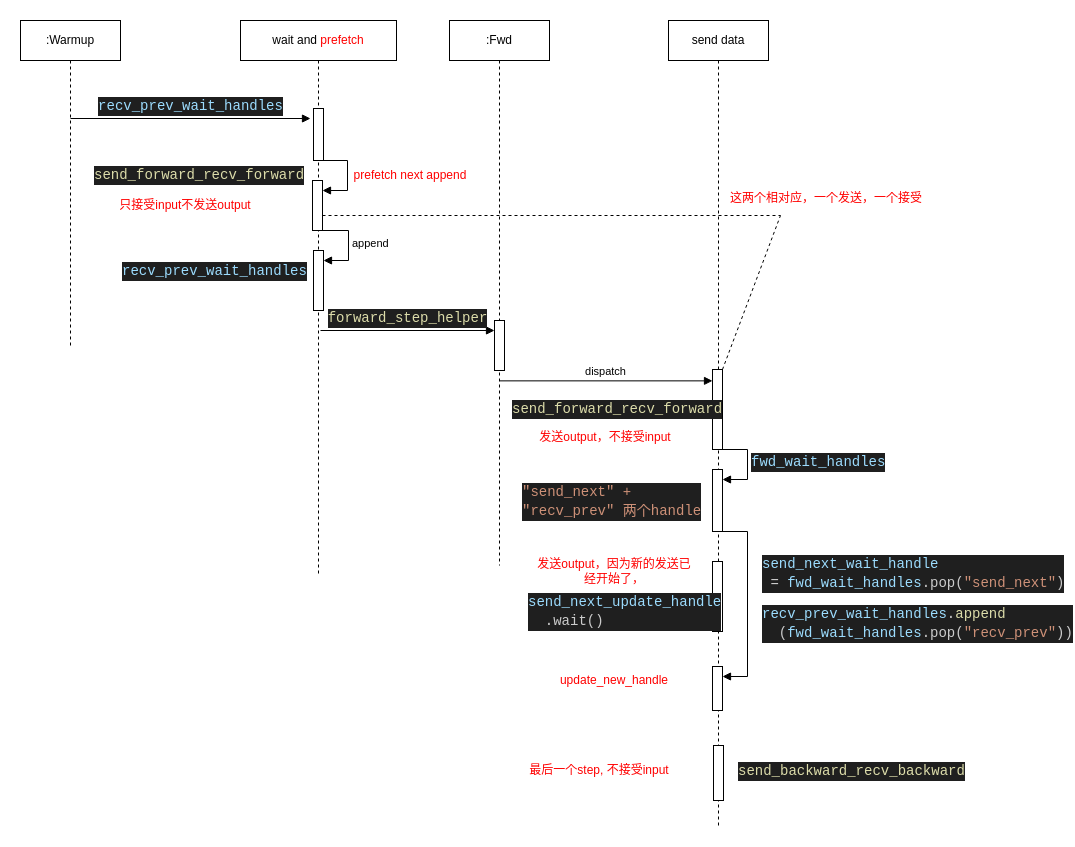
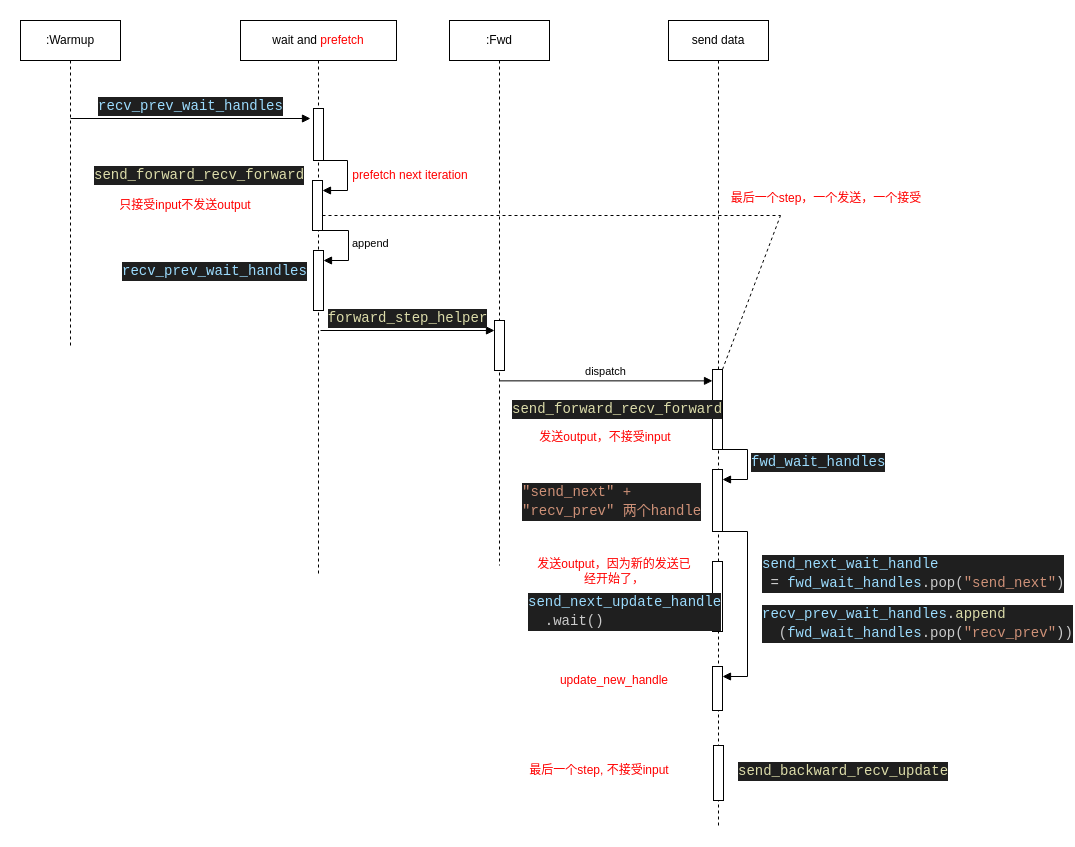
  <mxCell id="0" />
  <mxCell id="1" parent="0" />
  <mxCell id="2" value=":Warmup" style="shape=umlLifeline;perimeter=lifelinePerimeter;whiteSpace=wrap;html=1;container=1;dropTarget=0;collapsible=0;recursiveResize=0;outlineConnect=0;portConstraint=eastwest;newEdgeStyle={&quot;curved&quot;:0,&quot;rounded&quot;:0};" vertex="1" parent="1"><mxGeometry x="20" y="20" width="100" height="325" as="geometry" /></mxCell>
  <mxCell id="3" value=":Fwd" style="shape=umlLifeline;perimeter=lifelinePerimeter;whiteSpace=wrap;html=1;container=1;dropTarget=0;collapsible=0;recursiveResize=0;outlineConnect=0;portConstraint=eastwest;newEdgeStyle={&quot;curved&quot;:0,&quot;rounded&quot;:0};" vertex="1" parent="1"><mxGeometry x="449" y="20" width="100" height="545" as="geometry" /></mxCell>
  <mxCell id="4" value="" style="html=1;points=[[0,0,0,0,5],[0,1,0,0,-5],[1,0,0,0,5],[1,1,0,0,-5]];perimeter=orthogonalPerimeter;outlineConnect=0;targetShapes=umlLifeline;portConstraint=eastwest;newEdgeStyle={&quot;curved&quot;:0,&quot;rounded&quot;:0};" vertex="1" parent="3"><mxGeometry x="45" y="300" width="10" height="50" as="geometry" /></mxCell>
  <mxCell id="5" value="wait and&amp;nbsp;&lt;span style=&quot;color: rgb(255, 0, 0); background-color: initial;&quot;&gt;prefetch&lt;/span&gt;" style="shape=umlLifeline;perimeter=lifelinePerimeter;whiteSpace=wrap;html=1;container=1;dropTarget=0;collapsible=0;recursiveResize=0;outlineConnect=0;portConstraint=eastwest;newEdgeStyle={&quot;curved&quot;:0,&quot;rounded&quot;:0};" vertex="1" parent="1"><mxGeometry x="240" y="20" width="156" height="555" as="geometry" /></mxCell>
  <mxCell id="6" value="" style="html=1;points=[[0,0,0,0,5],[0,1,0,0,-5],[1,0,0,0,5],[1,1,0,0,-5]];perimeter=orthogonalPerimeter;outlineConnect=0;targetShapes=umlLifeline;portConstraint=eastwest;newEdgeStyle={&quot;curved&quot;:0,&quot;rounded&quot;:0};" vertex="1" parent="5"><mxGeometry x="73" y="88" width="10" height="52" as="geometry" /></mxCell>
  <mxCell id="7" value="" style="html=1;points=[[0,0,0,0,5],[0,1,0,0,-5],[1,0,0,0,5],[1,1,0,0,-5]];perimeter=orthogonalPerimeter;outlineConnect=0;targetShapes=umlLifeline;portConstraint=eastwest;newEdgeStyle={&quot;curved&quot;:0,&quot;rounded&quot;:0};" vertex="1" parent="5"><mxGeometry x="72" y="160" width="10" height="50" as="geometry" /></mxCell>
  <mxCell id="8" value="&lt;div style=&quot;color: rgb(204, 204, 204); background-color: rgb(31, 31, 31); font-family: Consolas, &amp;quot;Courier New&amp;quot;, monospace; font-size: 14px; line-height: 19px; white-space-collapse: preserve;&quot;&gt;&lt;span style=&quot;color: #dcdcaa;&quot;&gt;send_forward_recv_forward&lt;/span&gt;&lt;/div&gt;" style="html=1;align=left;spacingLeft=2;endArrow=block;rounded=0;edgeStyle=orthogonalEdgeStyle;curved=0;rounded=0;" edge="1" target="7" parent="5"><mxGeometry x="-1" y="-227" relative="1" as="geometry"><mxPoint x="77" y="140" as="sourcePoint" /><Array as="points"><mxPoint x="107" y="170" /></Array><mxPoint x="-227" y="-212" as="offset" /></mxGeometry></mxCell>
  <mxCell id="9" value="" style="html=1;points=[[0,0,0,0,5],[0,1,0,0,-5],[1,0,0,0,5],[1,1,0,0,-5]];perimeter=orthogonalPerimeter;outlineConnect=0;targetShapes=umlLifeline;portConstraint=eastwest;newEdgeStyle={&quot;curved&quot;:0,&quot;rounded&quot;:0};" vertex="1" parent="5"><mxGeometry x="73" y="230" width="10" height="60" as="geometry" /></mxCell>
  <mxCell id="10" value="append" style="html=1;align=left;spacingLeft=2;endArrow=block;rounded=0;edgeStyle=orthogonalEdgeStyle;curved=0;rounded=0;" edge="1" target="9" parent="5"><mxGeometry relative="1" as="geometry"><mxPoint x="78" y="210" as="sourcePoint" /><Array as="points"><mxPoint x="108" y="240" /></Array></mxGeometry></mxCell>
  <mxCell id="11" value="&lt;div style=&quot;color: rgb(204, 204, 204); background-color: rgb(31, 31, 31); font-family: Consolas, &amp;quot;Courier New&amp;quot;, monospace; font-size: 14px; line-height: 19px; white-space-collapse: preserve;&quot;&gt;&lt;span style=&quot;color: #9cdcfe;&quot;&gt;recv_prev_wait_handles&lt;/span&gt;&lt;/div&gt;" style="html=1;verticalAlign=bottom;endArrow=block;curved=0;rounded=0;" edge="1" parent="1"><mxGeometry width="80" relative="1" as="geometry"><mxPoint x="70" y="118" as="sourcePoint" /><mxPoint x="310" y="118" as="targetPoint" /></mxGeometry></mxCell>
  <mxCell id="12" value="&lt;font color=&quot;#ff0000&quot;&gt;只接受input不发送output&lt;/font&gt;" style="text;html=1;align=center;verticalAlign=middle;whiteSpace=wrap;rounded=0;" vertex="1" parent="1"><mxGeometry x="110" y="190" width="150" height="30" as="geometry" /></mxCell>
  <mxCell id="13" value="&lt;div style=&quot;color: #cccccc;background-color: #1f1f1f;font-family: Consolas, 'Courier New', monospace;font-weight: normal;font-size: 14px;line-height: 19px;white-space: pre;&quot;&gt;&lt;div&gt;&lt;span style=&quot;color: #9cdcfe;&quot;&gt;recv_prev_wait_handles&lt;/span&gt;&lt;/div&gt;&lt;/div&gt;" style="text;whiteSpace=wrap;html=1;" vertex="1" parent="1"><mxGeometry x="120" y="255" width="170" height="30" as="geometry" /></mxCell>
  <mxCell id="14" value="&lt;div style=&quot;color: rgb(204, 204, 204); background-color: rgb(31, 31, 31); font-family: Consolas, &amp;quot;Courier New&amp;quot;, monospace; font-size: 14px; line-height: 19px; white-space-collapse: preserve;&quot;&gt;&lt;span style=&quot;color: #dcdcaa;&quot;&gt;forward_step_helper&lt;/span&gt;&lt;/div&gt;" style="html=1;verticalAlign=bottom;endArrow=block;curved=0;rounded=0;" edge="1" parent="1" target="4"><mxGeometry width="80" relative="1" as="geometry"><mxPoint x="320" y="330" as="sourcePoint" /><mxPoint x="400" y="330" as="targetPoint" /></mxGeometry></mxCell>
- <mxCell id="15" value="&lt;font color=&quot;#ff0000&quot;&gt;prefetch next append&lt;/font&gt;" style="text;html=1;align=center;verticalAlign=middle;whiteSpace=wrap;rounded=0;" vertex="1" parent="1"><mxGeometry x="350" y="160" width="120" height="30" as="geometry" /></mxCell>
+ <mxCell id="15" value="&lt;font color=&quot;#ff0000&quot;&gt;prefetch next iteration&lt;/font&gt;" style="text;html=1;align=center;verticalAlign=middle;whiteSpace=wrap;rounded=0;" vertex="1" parent="1"><mxGeometry x="350" y="160" width="120" height="30" as="geometry" /></mxCell>
  <mxCell id="16" value="send data" style="shape=umlLifeline;perimeter=lifelinePerimeter;whiteSpace=wrap;html=1;container=1;dropTarget=0;collapsible=0;recursiveResize=0;outlineConnect=0;portConstraint=eastwest;newEdgeStyle={&quot;curved&quot;:0,&quot;rounded&quot;:0};" vertex="1" parent="1"><mxGeometry x="668" y="20" width="100" height="805" as="geometry" /></mxCell>
  <mxCell id="17" value="" style="html=1;points=[[0,0,0,0,5],[0,1,0,0,-5],[1,0,0,0,5],[1,1,0,0,-5]];perimeter=orthogonalPerimeter;outlineConnect=0;targetShapes=umlLifeline;portConstraint=eastwest;newEdgeStyle={&quot;curved&quot;:0,&quot;rounded&quot;:0};" vertex="1" parent="16"><mxGeometry x="44" y="349" width="10" height="80" as="geometry" /></mxCell>
  <mxCell id="18" value="" style="html=1;points=[[0,0,0,0,5],[0,1,0,0,-5],[1,0,0,0,5],[1,1,0,0,-5]];perimeter=orthogonalPerimeter;outlineConnect=0;targetShapes=umlLifeline;portConstraint=eastwest;newEdgeStyle={&quot;curved&quot;:0,&quot;rounded&quot;:0};" vertex="1" parent="16"><mxGeometry x="44" y="449" width="10" height="62" as="geometry" /></mxCell>
  <mxCell id="19" value="&lt;div style=&quot;color: rgb(204, 204, 204); background-color: rgb(31, 31, 31); font-family: Consolas, &amp;quot;Courier New&amp;quot;, monospace; font-size: 14px; line-height: 19px; white-space-collapse: preserve;&quot;&gt;&lt;span style=&quot;color: #9cdcfe;&quot;&gt;fwd_wait_handles&lt;/span&gt;&lt;/div&gt;" style="html=1;align=left;spacingLeft=2;endArrow=block;rounded=0;edgeStyle=orthogonalEdgeStyle;curved=0;rounded=0;" edge="1" target="18" parent="16"><mxGeometry relative="1" as="geometry"><mxPoint x="49" y="429" as="sourcePoint" /><Array as="points"><mxPoint x="79" y="459" /></Array></mxGeometry></mxCell>
  <mxCell id="20" value="" style="html=1;points=[[0,0,0,0,5],[0,1,0,0,-5],[1,0,0,0,5],[1,1,0,0,-5]];perimeter=orthogonalPerimeter;outlineConnect=0;targetShapes=umlLifeline;portConstraint=eastwest;newEdgeStyle={&quot;curved&quot;:0,&quot;rounded&quot;:0};" vertex="1" parent="16"><mxGeometry x="44" y="541" width="10" height="70" as="geometry" /></mxCell>
  <mxCell id="21" value="" style="html=1;points=[[0,0,0,0,5],[0,1,0,0,-5],[1,0,0,0,5],[1,1,0,0,-5]];perimeter=orthogonalPerimeter;outlineConnect=0;targetShapes=umlLifeline;portConstraint=eastwest;newEdgeStyle={&quot;curved&quot;:0,&quot;rounded&quot;:0};" vertex="1" parent="16"><mxGeometry x="44" y="646" width="10" height="44" as="geometry" /></mxCell>
  <mxCell id="22" value="" style="html=1;align=left;spacingLeft=2;endArrow=block;rounded=0;edgeStyle=orthogonalEdgeStyle;curved=0;rounded=0;" edge="1" target="21" parent="16"><mxGeometry relative="1" as="geometry"><mxPoint x="49" y="511" as="sourcePoint" /><Array as="points"><mxPoint x="79" y="511" /><mxPoint x="79" y="656" /><mxPoint x="49" y="656" /></Array></mxGeometry></mxCell>
  <mxCell id="23" value="" style="html=1;points=[[0,0,0,0,5],[0,1,0,0,-5],[1,0,0,0,5],[1,1,0,0,-5]];perimeter=orthogonalPerimeter;outlineConnect=0;targetShapes=umlLifeline;portConstraint=eastwest;newEdgeStyle={&quot;curved&quot;:0,&quot;rounded&quot;:0};" vertex="1" parent="16"><mxGeometry x="45" y="725" width="10" height="55" as="geometry" /></mxCell>
  <mxCell id="24" value="dispatch" style="html=1;verticalAlign=bottom;endArrow=block;curved=0;rounded=0;exitX=0.503;exitY=0.686;exitDx=0;exitDy=0;exitPerimeter=0;" edge="1" parent="1" target="17"><mxGeometry width="80" relative="1" as="geometry"><mxPoint x="499.3" y="380.36" as="sourcePoint" /><mxPoint x="730" y="379" as="targetPoint" /></mxGeometry></mxCell>
  <mxCell id="25" value="&lt;div style=&quot;color: #cccccc;background-color: #1f1f1f;font-family: Consolas, 'Courier New', monospace;font-weight: normal;font-size: 14px;line-height: 19px;white-space: pre;&quot;&gt;&lt;div&gt;&lt;span style=&quot;color: #dcdcaa;&quot;&gt;send_forward_recv_forward&lt;/span&gt;&lt;/div&gt;&lt;/div&gt;" style="text;whiteSpace=wrap;html=1;" vertex="1" parent="1"><mxGeometry x="510" y="393" width="200" height="30" as="geometry" /></mxCell>
  <mxCell id="26" value="&lt;font color=&quot;#ff0000&quot;&gt;发送output，不接受input&lt;/font&gt;" style="text;html=1;align=center;verticalAlign=middle;whiteSpace=wrap;rounded=0;" vertex="1" parent="1"><mxGeometry x="534" y="423" width="142" height="27" as="geometry" /></mxCell>
  <mxCell id="27" value="&lt;div style=&quot;color: #cccccc;background-color: #1f1f1f;font-family: Consolas, 'Courier New', monospace;font-weight: normal;font-size: 14px;line-height: 19px;white-space: pre;&quot;&gt;&lt;div style=&quot;line-height: 19px;&quot;&gt;&lt;span style=&quot;color: #ce9178;&quot;&gt;&quot;send_next&quot; + &lt;/span&gt;&lt;/div&gt;&lt;div style=&quot;line-height: 19px;&quot;&gt;&lt;span style=&quot;color: #ce9178;&quot;&gt;&quot;&lt;/span&gt;&lt;span style=&quot;color: rgb(206, 145, 120);&quot;&gt;recv_prev&quot; 两个handle&lt;/span&gt;&lt;/div&gt;&lt;/div&gt;" style="text;whiteSpace=wrap;html=1;" vertex="1" parent="1"><mxGeometry x="520" y="476" width="170" height="50" as="geometry" /></mxCell>
  <mxCell id="28" value="" style="endArrow=none;dashed=1;html=1;rounded=0;" edge="1" parent="1"><mxGeometry width="50" height="50" relative="1" as="geometry"><mxPoint x="322" y="215" as="sourcePoint" /><mxPoint x="780" y="215" as="targetPoint" /></mxGeometry></mxCell>
  <mxCell id="29" value="" style="endArrow=none;dashed=1;html=1;rounded=0;" edge="1" parent="1" source="17"><mxGeometry width="50" height="50" relative="1" as="geometry"><mxPoint x="830" y="375" as="sourcePoint" /><mxPoint x="780" y="215" as="targetPoint" /></mxGeometry></mxCell>
- <mxCell id="30" value="&lt;font color=&quot;#ff0000&quot;&gt;这两个相对应，一个发送，一个接受&lt;/font&gt;" style="text;html=1;align=center;verticalAlign=middle;whiteSpace=wrap;rounded=0;" vertex="1" parent="1"><mxGeometry x="722" y="183" width="208" height="30" as="geometry" /></mxCell>
+ <mxCell id="30" value="&lt;font color=&quot;#ff0000&quot;&gt;最后一个step，一个发送，一个接受&lt;/font&gt;" style="text;html=1;align=center;verticalAlign=middle;whiteSpace=wrap;rounded=0;" vertex="1" parent="1"><mxGeometry x="722" y="183" width="208" height="30" as="geometry" /></mxCell>
  <mxCell id="31" value="&lt;div style=&quot;color: #cccccc;background-color: #1f1f1f;font-family: Consolas, 'Courier New', monospace;font-weight: normal;font-size: 14px;line-height: 19px;white-space: pre;&quot;&gt;&lt;div&gt;&lt;span style=&quot;color: #9cdcfe;&quot;&gt;send_next_update_handle&lt;/span&gt;&lt;/div&gt;&lt;div&gt;&lt;span style=&quot;color: #cccccc;&quot;&gt;  .wait()&lt;/span&gt;&lt;/div&gt;&lt;/div&gt;" style="text;whiteSpace=wrap;html=1;" vertex="1" parent="1"><mxGeometry x="526" y="586" width="168" height="50" as="geometry" /></mxCell>
  <mxCell id="32" value="&lt;font color=&quot;#ff0000&quot;&gt;发送output，因为新的发送已经开始了，&lt;/font&gt;" style="text;html=1;align=center;verticalAlign=middle;whiteSpace=wrap;rounded=0;" vertex="1" parent="1"><mxGeometry x="534" y="556" width="160" height="30" as="geometry" /></mxCell>
  <mxCell id="33" value="&lt;div style=&quot;color: #cccccc;background-color: #1f1f1f;font-family: Consolas, 'Courier New', monospace;font-weight: normal;font-size: 14px;line-height: 19px;white-space: pre;&quot;&gt;&lt;div&gt;&lt;span style=&quot;color: #9cdcfe;&quot;&gt;send_next_wait_handle&lt;/span&gt;&lt;span style=&quot;color: #cccccc;&quot;&gt; &lt;/span&gt;&lt;/div&gt;&lt;div&gt;&lt;span style=&quot;color: #d4d4d4;&quot;&gt; = &lt;/span&gt;&lt;span style=&quot;color: rgb(156, 220, 254);&quot;&gt;fwd_wait_handles&lt;/span&gt;.pop(&lt;span style=&quot;color: rgb(206, 145, 120);&quot;&gt;&quot;send_next&quot;&lt;/span&gt;)&lt;/div&gt;&lt;/div&gt;" style="text;whiteSpace=wrap;html=1;" vertex="1" parent="1"><mxGeometry x="760" y="548" width="280" height="50" as="geometry" /></mxCell>
  <mxCell id="34" value="&lt;div style=&quot;color: #cccccc;background-color: #1f1f1f;font-family: Consolas, 'Courier New', monospace;font-weight: normal;font-size: 14px;line-height: 19px;white-space: pre;&quot;&gt;&lt;div&gt;&lt;span style=&quot;color: #9cdcfe;&quot;&gt;recv_prev_wait_handles&lt;/span&gt;&lt;span style=&quot;color: #cccccc;&quot;&gt;.&lt;/span&gt;&lt;span style=&quot;color: #dcdcaa;&quot;&gt;append&lt;/span&gt;&lt;/div&gt;&lt;div&gt;&lt;span style=&quot;color: #cccccc;&quot;&gt;  (&lt;/span&gt;&lt;span style=&quot;color: #9cdcfe;&quot;&gt;fwd_wait_handles&lt;/span&gt;&lt;span style=&quot;color: #cccccc;&quot;&gt;.pop(&lt;/span&gt;&lt;span style=&quot;color: #ce9178;&quot;&gt;&quot;recv_prev&quot;&lt;/span&gt;&lt;span style=&quot;color: #cccccc;&quot;&gt;))&lt;/span&gt;&lt;/div&gt;&lt;/div&gt;" style="text;whiteSpace=wrap;html=1;" vertex="1" parent="1"><mxGeometry x="760" y="598" width="290" height="50" as="geometry" /></mxCell>
  <mxCell id="35" value="&lt;font color=&quot;#ff0000&quot;&gt;update_new_handle&lt;/font&gt;" style="text;html=1;align=center;verticalAlign=middle;whiteSpace=wrap;rounded=0;" vertex="1" parent="1"><mxGeometry x="534" y="665" width="160" height="30" as="geometry" /></mxCell>
- <mxCell id="36" value="&lt;div style=&quot;color: #cccccc;background-color: #1f1f1f;font-family: Consolas, 'Courier New', monospace;font-weight: normal;font-size: 14px;line-height: 19px;white-space: pre;&quot;&gt;&lt;div&gt;&lt;span style=&quot;color: #dcdcaa;&quot;&gt;send_backward_recv_backward&lt;/span&gt;&lt;/div&gt;&lt;/div&gt;" style="text;whiteSpace=wrap;html=1;" vertex="1" parent="1"><mxGeometry x="736" y="755" width="220" height="30" as="geometry" /></mxCell>
+ <mxCell id="36" value="&lt;div style=&quot;color: #cccccc;background-color: #1f1f1f;font-family: Consolas, 'Courier New', monospace;font-weight: normal;font-size: 14px;line-height: 19px;white-space: pre;&quot;&gt;&lt;div&gt;&lt;span style=&quot;color: #dcdcaa;&quot;&gt;send_backward_recv_update&lt;/span&gt;&lt;/div&gt;&lt;/div&gt;" style="text;whiteSpace=wrap;html=1;" vertex="1" parent="1"><mxGeometry x="736" y="755" width="220" height="30" as="geometry" /></mxCell>
  <mxCell id="37" value="&lt;font color=&quot;#ff0000&quot;&gt;最后一个step, 不接受input&lt;/font&gt;" style="text;html=1;align=center;verticalAlign=middle;whiteSpace=wrap;rounded=0;" vertex="1" parent="1"><mxGeometry x="504" y="755" width="190" height="30" as="geometry" /></mxCell>
